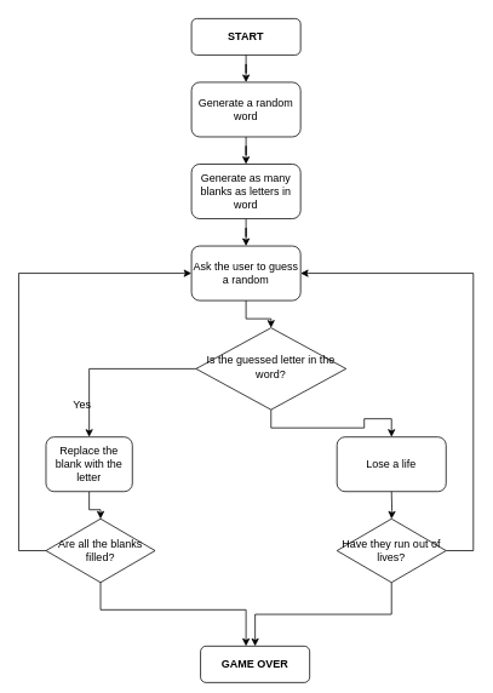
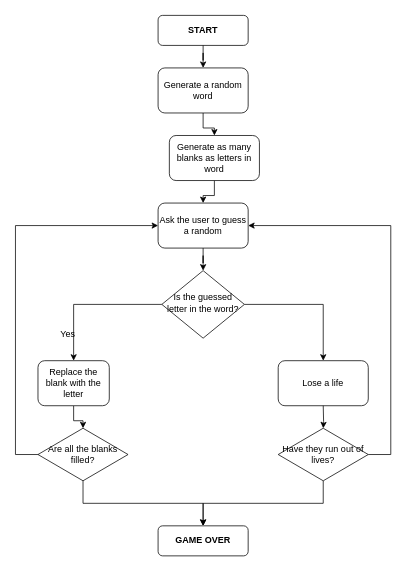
  <mxCell id="0" />
  <mxCell id="1" parent="0" />
  <mxCell id="2" value="&lt;b&gt;START&lt;/b&gt;" style="rounded=1;whiteSpace=wrap;html=1;fontSize=12;glass=0;strokeWidth=1;shadow=0;" parent="1" vertex="1"><mxGeometry x="210" y="20" width="120" height="40" as="geometry" /></mxCell>
  <mxCell id="3" value="" style="edgeStyle=orthogonalEdgeStyle;rounded=0;orthogonalLoop=1;jettySize=auto;html=1;" edge="1" parent="1" source="2" target="5"><mxGeometry relative="1" as="geometry" /></mxCell>
  <mxCell id="4" value="" style="edgeStyle=orthogonalEdgeStyle;rounded=0;orthogonalLoop=1;jettySize=auto;html=1;" edge="1" parent="1" source="5" target="7"><mxGeometry relative="1" as="geometry" /></mxCell>
  <mxCell id="5" value="Generate a random word" style="rounded=1;whiteSpace=wrap;html=1;" vertex="1" parent="1"><mxGeometry x="210" y="90" width="120" height="60" as="geometry" /></mxCell>
  <mxCell id="6" value="" style="edgeStyle=orthogonalEdgeStyle;rounded=0;orthogonalLoop=1;jettySize=auto;html=1;" edge="1" parent="1" source="7" target="12"><mxGeometry relative="1" as="geometry" /></mxCell>
- <mxCell id="7" value="Generate as many blanks as letters in word" style="rounded=1;whiteSpace=wrap;html=1;" vertex="1" parent="1"><mxGeometry x="210" y="180" width="120" height="60" as="geometry" /></mxCell>
+ <mxCell id="7" value="Generate as many blanks as letters in word" style="rounded=1;whiteSpace=wrap;html=1;" vertex="1" parent="1"><mxGeometry x="225" y="180" width="120" height="60" as="geometry" /></mxCell>
  <mxCell id="8" style="edgeStyle=orthogonalEdgeStyle;rounded=0;orthogonalLoop=1;jettySize=auto;html=1;entryX=0.5;entryY=0;entryDx=0;entryDy=0;" edge="1" parent="1" source="10" target="14"><mxGeometry relative="1" as="geometry" /></mxCell>
  <mxCell id="9" style="edgeStyle=orthogonalEdgeStyle;rounded=0;orthogonalLoop=1;jettySize=auto;html=1;entryX=0.5;entryY=0;entryDx=0;entryDy=0;" edge="1" parent="1" source="10" target="15"><mxGeometry relative="1" as="geometry" /></mxCell>
- <mxCell id="10" value="Is the guessed letter in the word?&lt;br&gt;" style="rhombus;whiteSpace=wrap;html=1;shadow=0;fontFamily=Helvetica;fontSize=12;align=center;strokeWidth=1;spacing=6;spacingTop=-4;" parent="1" vertex="1"><mxGeometry x="215" y="360" width="165" height="90" as="geometry" /></mxCell>
+ <mxCell id="10" value="Is the guessed letter in the word?&lt;br&gt;" style="rhombus;whiteSpace=wrap;html=1;shadow=0;fontFamily=Helvetica;fontSize=12;align=center;strokeWidth=1;spacing=6;spacingTop=-4;" parent="1" vertex="1"><mxGeometry x="215" y="360" width="110" height="90" as="geometry" /></mxCell>
  <mxCell id="11" value="" style="edgeStyle=orthogonalEdgeStyle;rounded=0;orthogonalLoop=1;jettySize=auto;html=1;" edge="1" parent="1" source="12" target="10"><mxGeometry relative="1" as="geometry" /></mxCell>
  <mxCell id="12" value="Ask the user to guess a random" style="rounded=1;whiteSpace=wrap;html=1;" vertex="1" parent="1"><mxGeometry x="210" y="270" width="120" height="60" as="geometry" /></mxCell>
  <mxCell id="13" value="" style="edgeStyle=orthogonalEdgeStyle;rounded=0;orthogonalLoop=1;jettySize=auto;html=1;" edge="1" parent="1" source="14" target="19"><mxGeometry relative="1" as="geometry" /></mxCell>
  <mxCell id="14" value="Replace the blank with the letter" style="rounded=1;whiteSpace=wrap;html=1;" vertex="1" parent="1"><mxGeometry x="50" y="480" width="95" height="60" as="geometry" /></mxCell>
  <mxCell id="15" value="Lose a life" style="rounded=1;whiteSpace=wrap;html=1;" vertex="1" parent="1"><mxGeometry x="370" y="480" width="120" height="60" as="geometry" /></mxCell>
  <mxCell id="16" value="Yes" style="text;html=1;strokeColor=none;fillColor=none;align=center;verticalAlign=middle;whiteSpace=wrap;rounded=0;" vertex="1" parent="1"><mxGeometry x="60" y="430" width="60" height="30" as="geometry" /></mxCell>
  <mxCell id="17" value="" style="edgeStyle=orthogonalEdgeStyle;rounded=0;orthogonalLoop=1;jettySize=auto;html=1;" edge="1" parent="1" source="19" target="24"><mxGeometry relative="1" as="geometry"><Array as="points"><mxPoint x="110" y="670" /><mxPoint x="270" y="670" /></Array></mxGeometry></mxCell>
  <mxCell id="18" style="edgeStyle=orthogonalEdgeStyle;rounded=0;orthogonalLoop=1;jettySize=auto;html=1;entryX=0;entryY=0.5;entryDx=0;entryDy=0;" edge="1" parent="1" source="19" target="12"><mxGeometry relative="1" as="geometry"><mxPoint x="-10" y="310" as="targetPoint" /><Array as="points"><mxPoint x="20" y="605" /><mxPoint x="20" y="300" /></Array></mxGeometry></mxCell>
  <mxCell id="19" value="Are all the blanks filled?&lt;br&gt;" style="rhombus;whiteSpace=wrap;html=1;rounded=1;arcSize=0;" vertex="1" parent="1"><mxGeometry x="50" y="570" width="120" height="70" as="geometry" /></mxCell>
  <mxCell id="20" value="" style="edgeStyle=orthogonalEdgeStyle;rounded=0;orthogonalLoop=1;jettySize=auto;html=1;" edge="1" parent="1" target="23"><mxGeometry relative="1" as="geometry"><mxPoint x="430" y="540" as="sourcePoint" /></mxGeometry></mxCell>
  <mxCell id="21" style="edgeStyle=orthogonalEdgeStyle;rounded=0;orthogonalLoop=1;jettySize=auto;html=1;entryX=1;entryY=0.5;entryDx=0;entryDy=0;" edge="1" parent="1" source="23" target="12"><mxGeometry relative="1" as="geometry"><Array as="points"><mxPoint x="520" y="605" /><mxPoint x="520" y="300" /></Array></mxGeometry></mxCell>
  <mxCell id="22" style="edgeStyle=orthogonalEdgeStyle;rounded=0;orthogonalLoop=1;jettySize=auto;html=1;exitX=0.5;exitY=1;exitDx=0;exitDy=0;entryX=0.5;entryY=0;entryDx=0;entryDy=0;" edge="1" parent="1" source="23" target="24"><mxGeometry relative="1" as="geometry" /></mxCell>
  <mxCell id="23" value="Have they run out of lives?" style="rhombus;whiteSpace=wrap;html=1;rounded=1;arcSize=0;" vertex="1" parent="1"><mxGeometry x="370" y="570" width="120" height="70" as="geometry" /></mxCell>
- <mxCell id="24" value="&lt;b&gt;GAME OVER&lt;/b&gt;" style="rounded=1;whiteSpace=wrap;html=1;arcSize=15;" vertex="1" parent="1"><mxGeometry x="220" y="710" width="120" height="40" as="geometry" /></mxCell>
+ <mxCell id="24" value="&lt;b&gt;GAME OVER&lt;/b&gt;" style="rounded=1;whiteSpace=wrap;html=1;arcSize=15;" vertex="1" parent="1"><mxGeometry x="210" y="700" width="120" height="40" as="geometry" /></mxCell>
